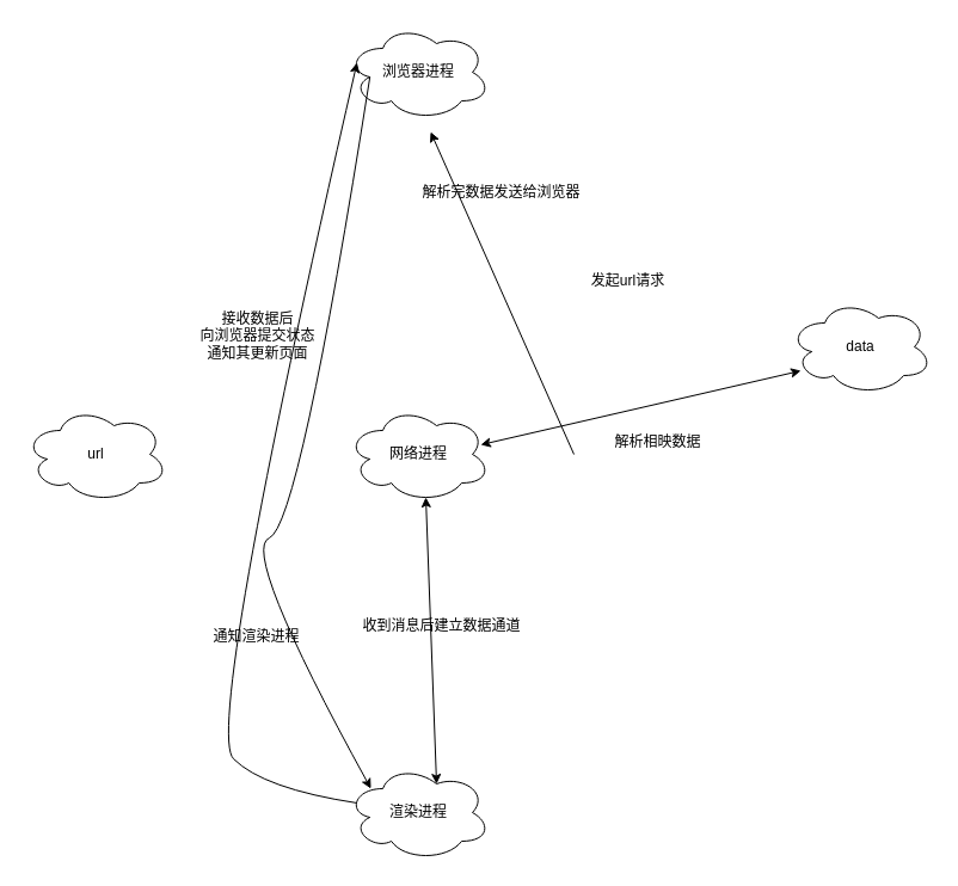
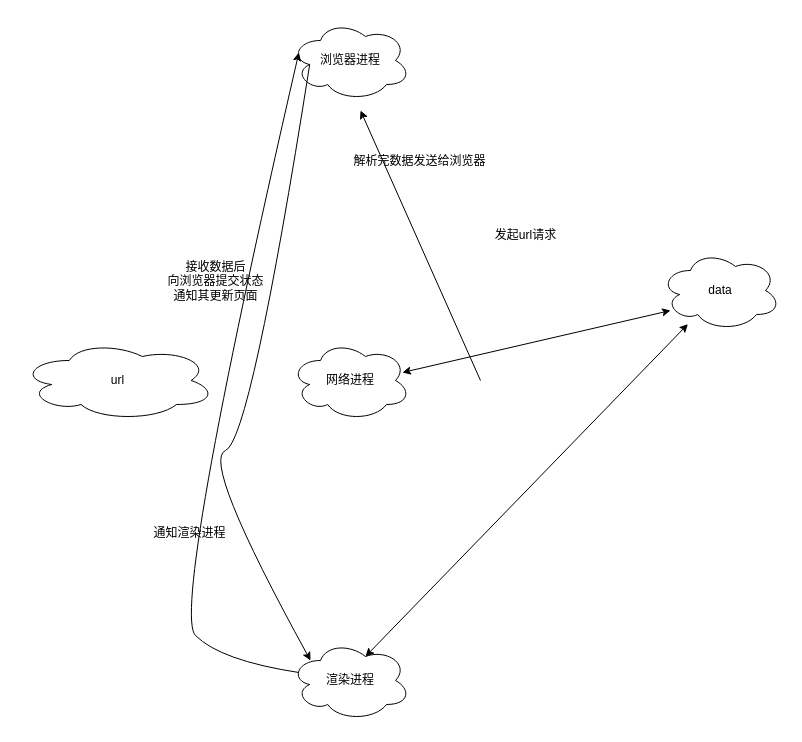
  <mxCell id="0" />
  <mxCell id="1" parent="0" />
- <mxCell id="2" value="url&lt;br&gt;" style="ellipse;shape=cloud;whiteSpace=wrap;html=1;" parent="1" vertex="1"><mxGeometry x="20" y="340" width="120" height="80" as="geometry" /></mxCell>
+ <mxCell id="2" value="url&lt;br&gt;" style="ellipse;shape=cloud;whiteSpace=wrap;html=1;" parent="1" vertex="1"><mxGeometry x="20" y="340" width="195" height="80" as="geometry" /></mxCell>
  <mxCell id="3" value="渲染进程" style="ellipse;shape=cloud;whiteSpace=wrap;html=1;" vertex="1" parent="1"><mxGeometry x="290" y="640" width="120" height="80" as="geometry" /></mxCell>
  <mxCell id="4" value="网络进程" style="ellipse;shape=cloud;whiteSpace=wrap;html=1;" vertex="1" parent="1"><mxGeometry x="290" y="340" width="120" height="80" as="geometry" /></mxCell>
  <mxCell id="5" value="浏览器进程" style="ellipse;shape=cloud;whiteSpace=wrap;html=1;" vertex="1" parent="1"><mxGeometry x="290" y="20" width="120" height="80" as="geometry" /></mxCell>
  <mxCell id="6" value="" style="endArrow=classic;startArrow=classic;html=1;exitX=0.933;exitY=0.4;exitDx=0;exitDy=0;exitPerimeter=0;" edge="1" parent="1" source="4"><mxGeometry width="50" height="50" relative="1" as="geometry"><mxPoint x="480" y="380" as="sourcePoint" /><mxPoint x="670" y="310" as="targetPoint" /></mxGeometry></mxCell>
  <mxCell id="7" value="发起url请求" style="text;html=1;align=center;verticalAlign=middle;resizable=0;points=[];autosize=1;" vertex="1" parent="1"><mxGeometry x="485" y="225" width="80" height="20" as="geometry" /></mxCell>
- <mxCell id="8" value="解析相映数据" style="text;html=1;align=center;verticalAlign=middle;resizable=0;points=[];autosize=1;" vertex="1" parent="1"><mxGeometry x="505" y="360" width="90" height="20" as="geometry" /></mxCell>
  <mxCell id="9" value="" style="endArrow=classic;html=1;" edge="1" parent="1"><mxGeometry width="50" height="50" relative="1" as="geometry"><mxPoint x="480" y="380" as="sourcePoint" /><mxPoint x="360" y="110" as="targetPoint" /></mxGeometry></mxCell>
  <mxCell id="10" value="解析完数据发送给浏览器" style="text;html=1;align=center;verticalAlign=middle;resizable=0;points=[];autosize=1;" vertex="1" parent="1"><mxGeometry x="344" y="151" width="150" height="20" as="geometry" /></mxCell>
  <mxCell id="11" value="" style="curved=1;endArrow=classic;html=1;exitX=0.16;exitY=0.55;exitDx=0;exitDy=0;exitPerimeter=0;entryX=0.167;entryY=0.25;entryDx=0;entryDy=0;entryPerimeter=0;" edge="1" parent="1" source="5" target="3"><mxGeometry width="50" height="50" relative="1" as="geometry"><mxPoint x="200" y="440" as="sourcePoint" /><mxPoint x="270" y="580" as="targetPoint" /><Array as="points"><mxPoint x="250" y="440" /><mxPoint x="200" y="460" /></Array></mxGeometry></mxCell>
- <mxCell id="12" value="通知渲染进程" style="text;html=1;align=center;verticalAlign=middle;resizable=0;points=[];autosize=1;" vertex="1" parent="1"><mxGeometry x="169" y="523" width="90" height="20" as="geometry" /></mxCell>
- <mxCell id="13" value="" style="endArrow=classic;startArrow=classic;html=1;exitX=0.625;exitY=0.2;exitDx=0;exitDy=0;exitPerimeter=0;entryX=0.55;entryY=0.95;entryDx=0;entryDy=0;entryPerimeter=0;" edge="1" parent="1" source="3" target="4"><mxGeometry width="50" height="50" relative="1" as="geometry"><mxPoint x="460" y="440" as="sourcePoint" /><mxPoint x="510" y="390" as="targetPoint" /></mxGeometry></mxCell>
- <mxCell id="14" value="收到消息后建立数据通道" style="text;html=1;align=center;verticalAlign=middle;resizable=0;points=[];autosize=1;" vertex="1" parent="1"><mxGeometry x="294" y="514" width="150" height="20" as="geometry" /></mxCell>
+ <mxCell id="12" value="通知渲染进程" style="text;html=1;align=center;verticalAlign=middle;resizable=0;points=[];autosize=1;" vertex="1" parent="1"><mxGeometry x="144" y="523" width="90" height="20" as="geometry" /></mxCell>
+ <mxCell id="13" value="" style="endArrow=classic;startArrow=classic;html=1;exitX=0.625;exitY=0.2;exitDx=0;exitDy=0;exitPerimeter=0;" edge="1" parent="1" source="3" target="17"><mxGeometry width="50" height="50" relative="1" as="geometry"><mxPoint x="460" y="440" as="sourcePoint" /><mxPoint x="510" y="390" as="targetPoint" /></mxGeometry></mxCell>
  <mxCell id="15" value="" style="curved=1;endArrow=classic;html=1;exitX=0.07;exitY=0.4;exitDx=0;exitDy=0;exitPerimeter=0;entryX=0.07;entryY=0.4;entryDx=0;entryDy=0;entryPerimeter=0;" edge="1" parent="1" source="3" target="5"><mxGeometry width="50" height="50" relative="1" as="geometry"><mxPoint x="170" y="660" as="sourcePoint" /><mxPoint x="210" y="200" as="targetPoint" /><Array as="points"><mxPoint x="220" y="660" /><mxPoint x="170" y="610" /></Array></mxGeometry></mxCell>
  <mxCell id="16" value="接收数据后&lt;br&gt;向浏览器提交状态&lt;br&gt;通知其更新页面" style="text;html=1;align=center;verticalAlign=middle;resizable=0;points=[];autosize=1;" vertex="1" parent="1"><mxGeometry x="160" y="256" width="110" height="50" as="geometry" /></mxCell>
  <mxCell id="17" value="data" style="ellipse;shape=cloud;whiteSpace=wrap;html=1;" vertex="1" parent="1"><mxGeometry x="660" y="250" width="120" height="80" as="geometry" /></mxCell>
